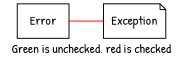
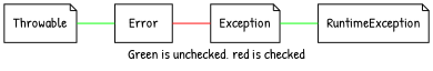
  graph {
    fontname="Patrick Hand"
    label="Green is unchecked, red is checked"
    rankdir=LR
    node [fontname="Patrick Hand" shape=note]
    edge [color=green fontname="Patrick Hand"]
    Error [shape=box]
+   Throwable
    Exception
+   RuntimeException
    Error -- Exception [color=red]
+   Throwable -- Error
+   Exception -- RuntimeException
  }
